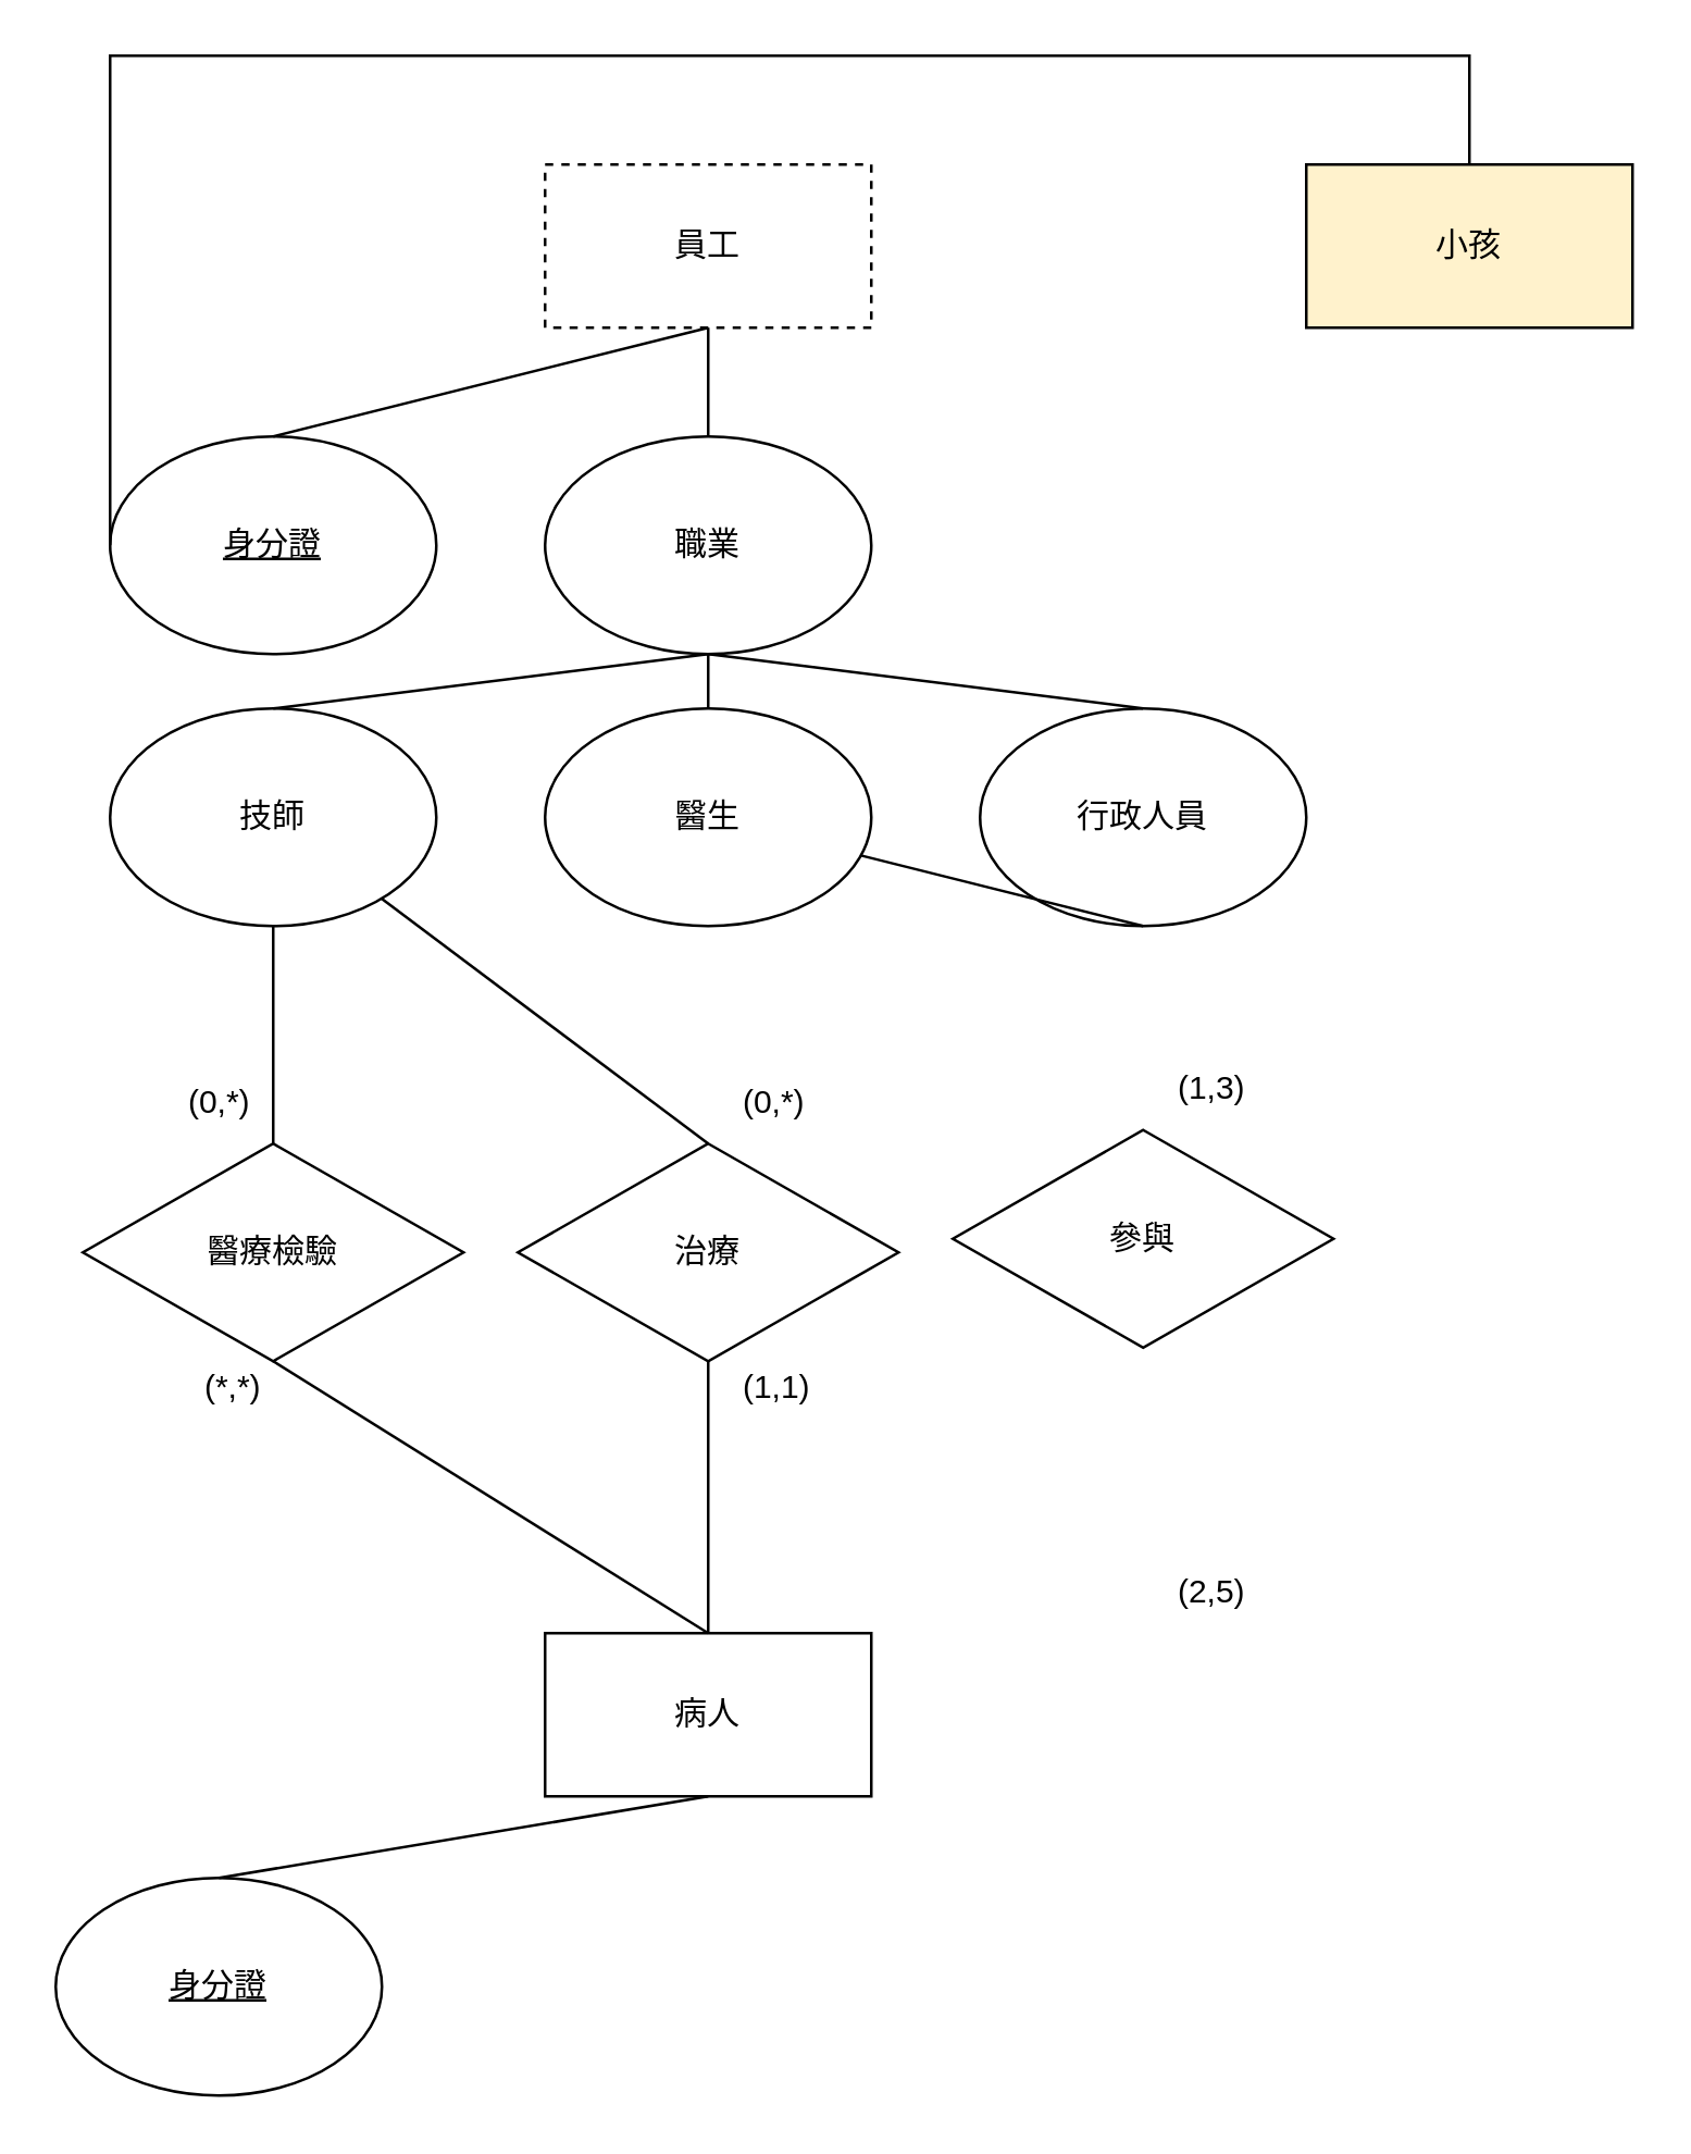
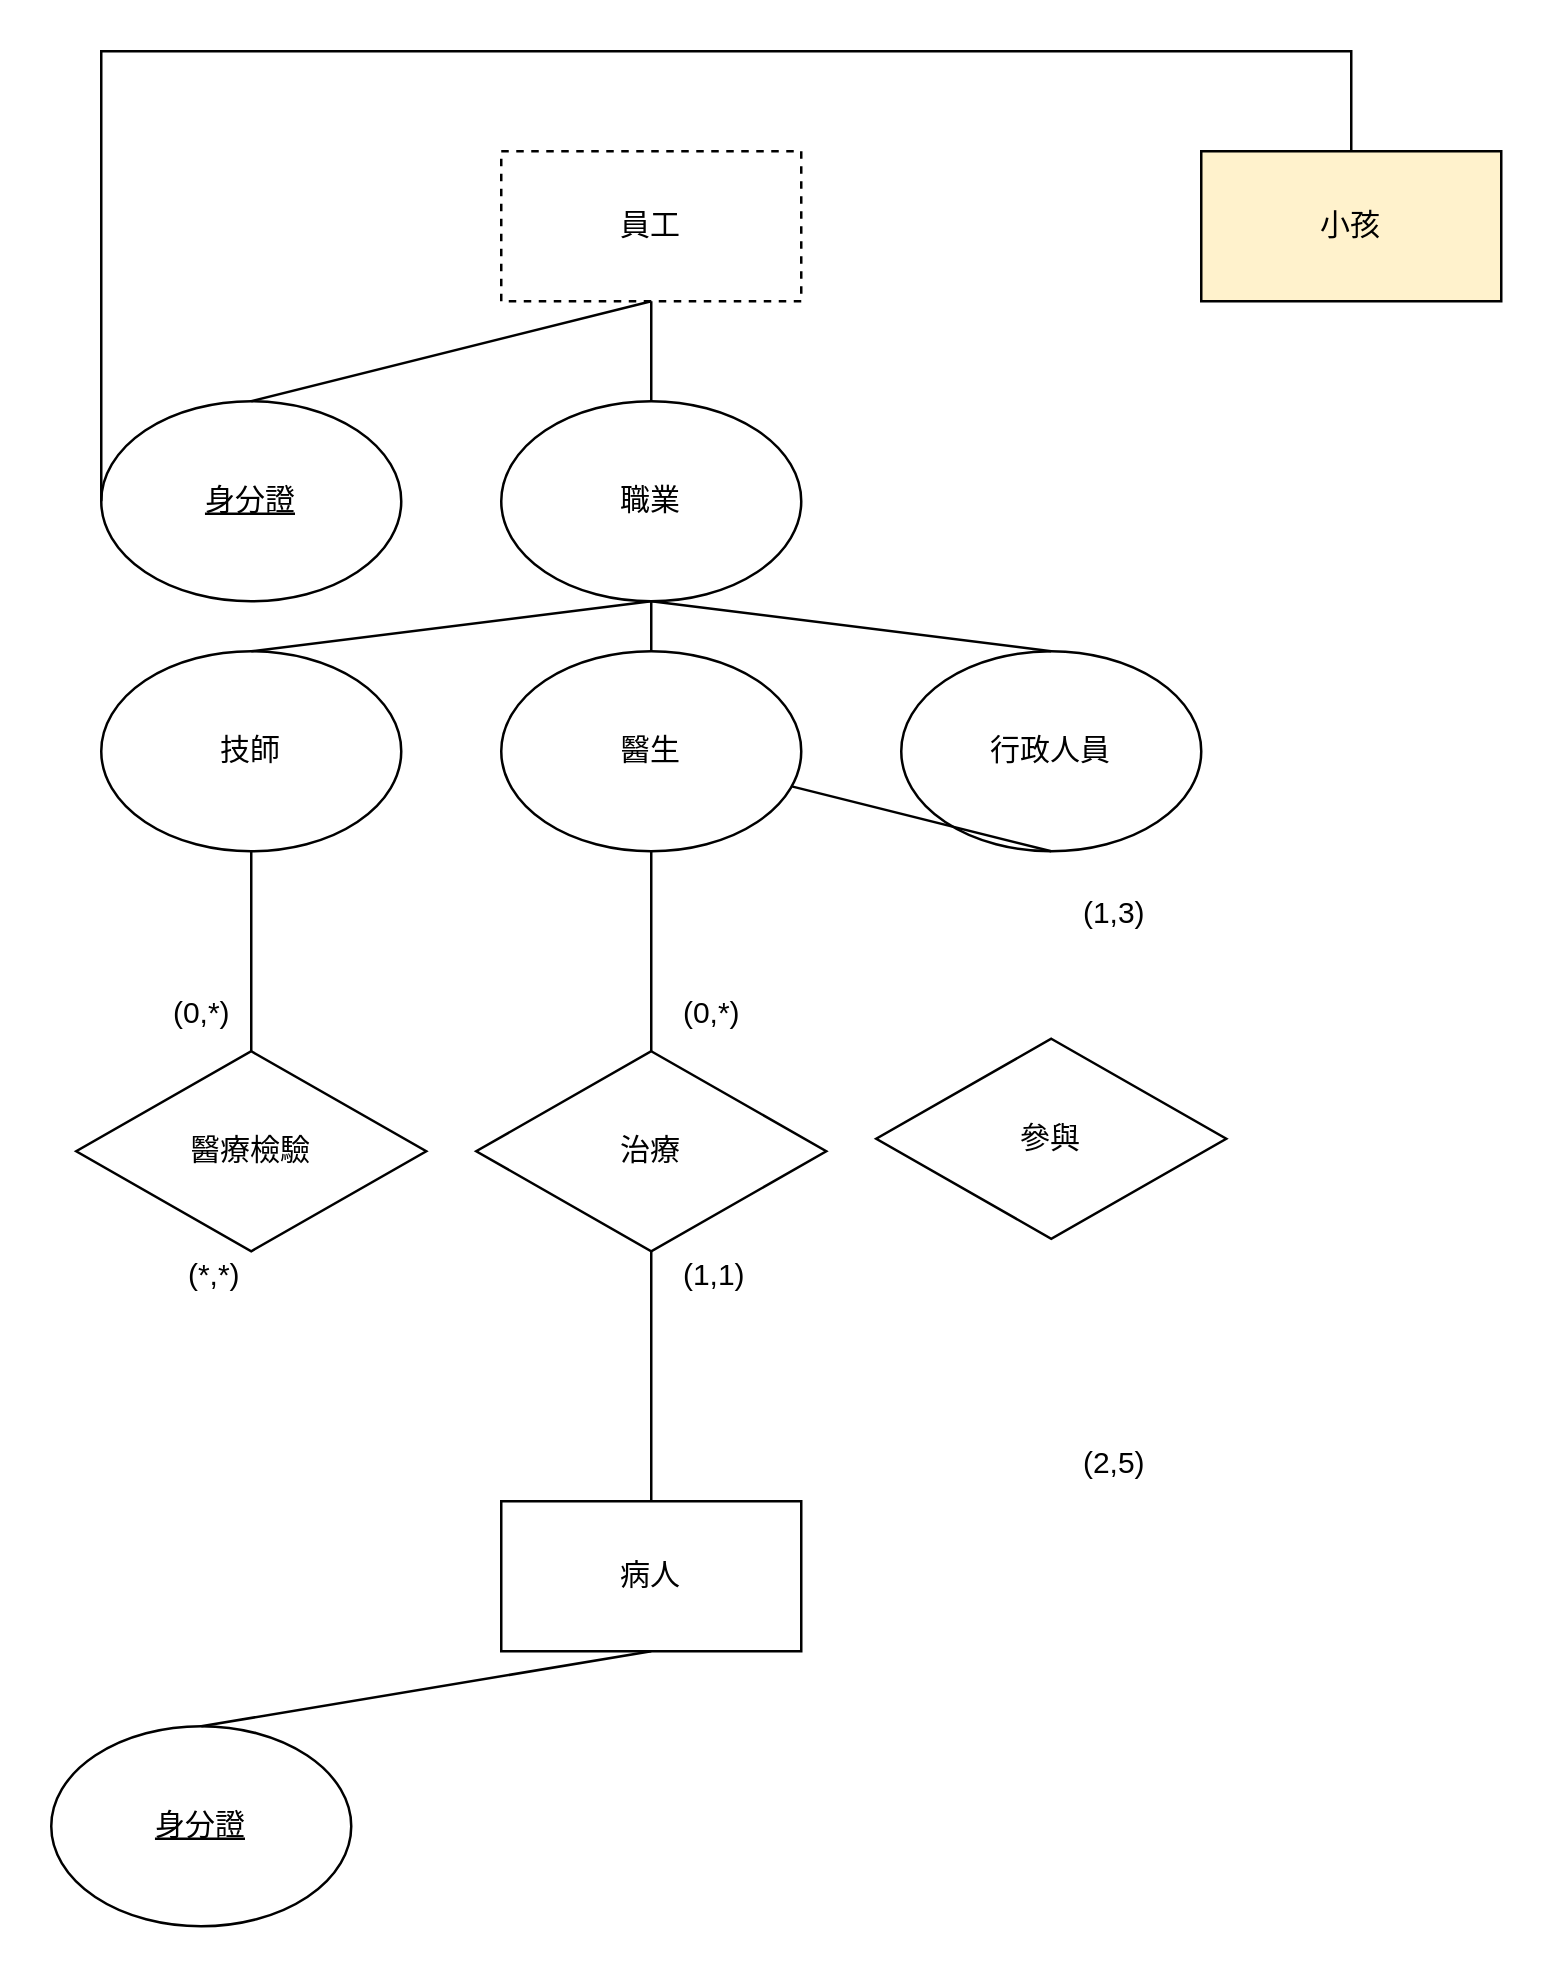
  <mxCell id="0" />
  <mxCell id="1" parent="0" />
  <mxCell id="2" value="員工" style="rounded=0;whiteSpace=wrap;html=1;dashed=1;" vertex="1" parent="1"><mxGeometry x="200" y="60" width="120" height="60" as="geometry" /></mxCell>
  <mxCell id="3" value="病人" style="rounded=0;whiteSpace=wrap;html=1;" vertex="1" parent="1"><mxGeometry x="200" y="600" width="120" height="60" as="geometry" /></mxCell>
  <mxCell id="4" value="小孩" style="rounded=0;whiteSpace=wrap;html=1;fillColor=#fff2cc;" vertex="1" parent="1"><mxGeometry x="480" y="60" width="120" height="60" as="geometry" /></mxCell>
  <mxCell id="5" value="醫生" style="ellipse;whiteSpace=wrap;html=1;" vertex="1" parent="1"><mxGeometry x="200" y="260" width="120" height="80" as="geometry" /></mxCell>
  <mxCell id="6" value="技師" style="ellipse;whiteSpace=wrap;html=1;" vertex="1" parent="1"><mxGeometry x="40" y="260" width="120" height="80" as="geometry" /></mxCell>
  <mxCell id="7" value="行政人員" style="ellipse;whiteSpace=wrap;html=1;" vertex="1" parent="1"><mxGeometry x="360" y="260" width="120" height="80" as="geometry" /></mxCell>
  <mxCell id="8" value="職業" style="ellipse;whiteSpace=wrap;html=1;" vertex="1" parent="1"><mxGeometry x="200" y="160" width="120" height="80" as="geometry" /></mxCell>
  <mxCell id="9" value="" style="endArrow=none;html=1;rounded=0;entryX=0.5;entryY=1;entryDx=0;entryDy=0;exitX=0.5;exitY=0;exitDx=0;exitDy=0;" edge="1" parent="1" source="8" target="2"><mxGeometry width="50" height="50" relative="1" as="geometry"><mxPoint x="240" y="160" as="sourcePoint" /><mxPoint x="290" y="110" as="targetPoint" /></mxGeometry></mxCell>
  <mxCell id="10" value="" style="endArrow=none;html=1;rounded=0;entryX=0.5;entryY=1;entryDx=0;entryDy=0;exitX=0.5;exitY=0;exitDx=0;exitDy=0;" edge="1" parent="1" source="7" target="8"><mxGeometry width="50" height="50" relative="1" as="geometry"><mxPoint x="240" y="280" as="sourcePoint" /><mxPoint x="290" y="230" as="targetPoint" /></mxGeometry></mxCell>
  <mxCell id="11" value="" style="endArrow=none;html=1;rounded=0;" edge="1" parent="1"><mxGeometry width="50" height="50" relative="1" as="geometry"><mxPoint x="260" y="260" as="sourcePoint" /><mxPoint x="260" y="240" as="targetPoint" /></mxGeometry></mxCell>
  <mxCell id="12" value="" style="endArrow=none;html=1;rounded=0;entryX=0.5;entryY=0;entryDx=0;entryDy=0;exitX=0.5;exitY=1;exitDx=0;exitDy=0;" edge="1" parent="1" source="8" target="6"><mxGeometry width="50" height="50" relative="1" as="geometry"><mxPoint x="360" y="260" as="sourcePoint" /><mxPoint x="410" y="210" as="targetPoint" /></mxGeometry></mxCell>
  <mxCell id="13" value="治療" style="rhombus;whiteSpace=wrap;html=1;" vertex="1" parent="1"><mxGeometry x="190" y="420" width="140" height="80" as="geometry" /></mxCell>
- <mxCell id="14" value="" style="endArrow=none;html=1;rounded=0;exitX=0.5;exitY=0;exitDx=0;exitDy=0;" edge="1" parent="1" source="13" target="6"><mxGeometry width="50" height="50" relative="1" as="geometry"><mxPoint x="220" y="420" as="sourcePoint" /><mxPoint x="270" y="370" as="targetPoint" /></mxGeometry></mxCell>
+ <mxCell id="14" value="" style="endArrow=none;html=1;rounded=0;entryX=0.5;entryY=1;entryDx=0;entryDy=0;exitX=0.5;exitY=0;exitDx=0;exitDy=0;" edge="1" parent="1" source="13" target="5"><mxGeometry width="50" height="50" relative="1" as="geometry"><mxPoint x="220" y="420" as="sourcePoint" /><mxPoint x="270" y="370" as="targetPoint" /></mxGeometry></mxCell>
  <mxCell id="15" value="" style="endArrow=none;html=1;rounded=0;entryX=0.5;entryY=1;entryDx=0;entryDy=0;exitX=0.5;exitY=0;exitDx=0;exitDy=0;" edge="1" parent="1" source="3" target="13"><mxGeometry width="50" height="50" relative="1" as="geometry"><mxPoint x="240" y="620" as="sourcePoint" /><mxPoint x="290" y="570" as="targetPoint" /></mxGeometry></mxCell>
  <mxCell id="16" value="(0,*)" style="text;html=1;align=center;verticalAlign=middle;resizable=0;points=[];autosize=1;strokeColor=none;fillColor=none;" vertex="1" parent="1"><mxGeometry x="259" y="390" width="50" height="30" as="geometry" /></mxCell>
  <mxCell id="17" value="(1,1)" style="text;html=1;align=center;verticalAlign=middle;resizable=0;points=[];autosize=1;strokeColor=none;fillColor=none;" vertex="1" parent="1"><mxGeometry x="260" y="495" width="50" height="30" as="geometry" /></mxCell>
  <mxCell id="18" value="醫療檢驗" style="rhombus;whiteSpace=wrap;html=1;" vertex="1" parent="1"><mxGeometry x="30" y="420" width="140" height="80" as="geometry" /></mxCell>
  <mxCell id="19" value="" style="endArrow=none;html=1;rounded=0;entryX=0.5;entryY=1;entryDx=0;entryDy=0;exitX=0.5;exitY=0;exitDx=0;exitDy=0;" edge="1" parent="1" source="18" target="6"><mxGeometry width="50" height="50" relative="1" as="geometry"><mxPoint x="410" y="460" as="sourcePoint" /><mxPoint x="430" y="430" as="targetPoint" /></mxGeometry></mxCell>
- <mxCell id="20" value="" style="endArrow=none;html=1;rounded=0;entryX=0.5;entryY=1;entryDx=0;entryDy=0;exitX=0.5;exitY=0;exitDx=0;exitDy=0;" edge="1" parent="1" source="3" target="18"><mxGeometry width="50" height="50" relative="1" as="geometry"><mxPoint x="370" y="590" as="sourcePoint" /><mxPoint x="420" y="540" as="targetPoint" /></mxGeometry></mxCell>
  <mxCell id="21" value="&lt;u&gt;身分證&lt;/u&gt;" style="ellipse;whiteSpace=wrap;html=1;" vertex="1" parent="1"><mxGeometry x="20" y="690" width="120" height="80" as="geometry" /></mxCell>
  <mxCell id="22" value="" style="endArrow=none;html=1;rounded=0;entryX=0.5;entryY=1;entryDx=0;entryDy=0;exitX=0.5;exitY=0;exitDx=0;exitDy=0;" edge="1" parent="1" source="21" target="3"><mxGeometry width="50" height="50" relative="1" as="geometry"><mxPoint x="240" y="750" as="sourcePoint" /><mxPoint x="290" y="700" as="targetPoint" /></mxGeometry></mxCell>
  <mxCell id="23" value="&lt;u&gt;身分證&lt;/u&gt;" style="ellipse;whiteSpace=wrap;html=1;" vertex="1" parent="1"><mxGeometry x="40" y="160" width="120" height="80" as="geometry" /></mxCell>
  <mxCell id="24" value="" style="endArrow=none;html=1;rounded=0;entryX=0.5;entryY=1;entryDx=0;entryDy=0;exitX=0.5;exitY=0;exitDx=0;exitDy=0;" edge="1" parent="1" source="23" target="2"><mxGeometry width="50" height="50" relative="1" as="geometry"><mxPoint x="220" y="300" as="sourcePoint" /><mxPoint x="270" y="250" as="targetPoint" /></mxGeometry></mxCell>
  <mxCell id="25" value="(0,*)" style="text;html=1;align=center;verticalAlign=middle;resizable=0;points=[];autosize=1;strokeColor=none;fillColor=none;" vertex="1" parent="1"><mxGeometry x="55" y="390" width="50" height="30" as="geometry" /></mxCell>
  <mxCell id="26" value="(*,*)" style="text;html=1;align=center;verticalAlign=middle;resizable=0;points=[];autosize=1;strokeColor=none;fillColor=none;" vertex="1" parent="1"><mxGeometry x="65" y="495" width="40" height="30" as="geometry" /></mxCell>
  <mxCell id="27" value="參與" style="rhombus;whiteSpace=wrap;html=1;" vertex="1" parent="1"><mxGeometry x="350" y="415" width="140" height="80" as="geometry" /></mxCell>
  <mxCell id="28" value="" style="endArrow=none;html=1;rounded=0;exitX=0.5;exitY=1;exitDx=0;exitDy=0;" edge="1" parent="1" source="7" target="5"><mxGeometry width="50" height="50" relative="1" as="geometry"><mxPoint x="500" y="310" as="sourcePoint" /><mxPoint x="485" y="410" as="targetPoint" /></mxGeometry></mxCell>
- <mxCell id="29" value="(1,3)" style="text;html=1;align=center;verticalAlign=middle;resizable=0;points=[];autosize=1;strokeColor=none;fillColor=none;" vertex="1" parent="1"><mxGeometry x="420" y="385" width="50" height="30" as="geometry" /></mxCell>
+ <mxCell id="29" value="(1,3)" style="text;html=1;align=center;verticalAlign=middle;resizable=0;points=[];autosize=1;strokeColor=none;fillColor=none;" vertex="1" parent="1"><mxGeometry x="420" y="350" width="50" height="30" as="geometry" /></mxCell>
  <mxCell id="30" value="(2,5)" style="text;html=1;align=center;verticalAlign=middle;resizable=0;points=[];autosize=1;strokeColor=none;fillColor=none;" vertex="1" parent="1"><mxGeometry x="420" y="570" width="50" height="30" as="geometry" /></mxCell>
  <mxCell id="31" value="" style="endArrow=none;html=1;rounded=0;exitX=0;exitY=0.5;exitDx=0;exitDy=0;entryX=0.5;entryY=0;entryDx=0;entryDy=0;" edge="1" parent="1" source="23" target="4"><mxGeometry width="50" height="50" relative="1" as="geometry"><mxPoint x="30" y="130" as="sourcePoint" /><mxPoint x="540" y="130" as="targetPoint" /><Array as="points"><mxPoint x="40" y="20" /><mxPoint x="540" y="20" /></Array></mxGeometry></mxCell>
